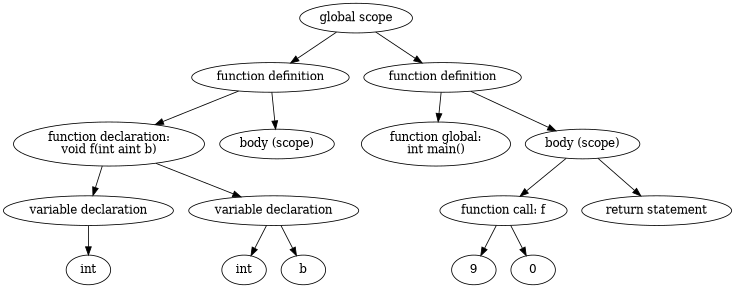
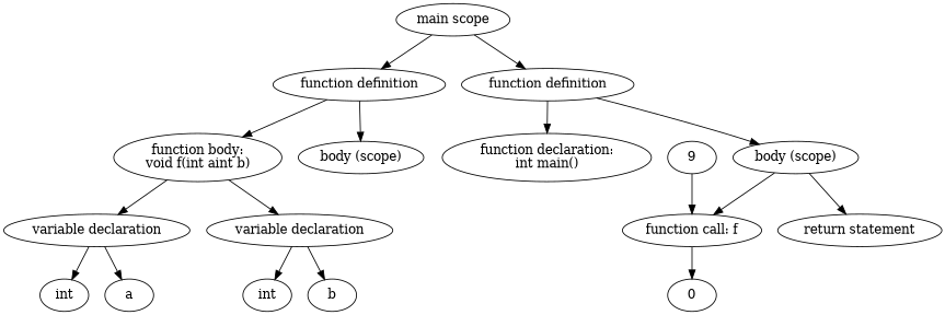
  digraph {
    n1 [label=int]
    n2 [label="variable declaration"]
-   n4 [label="function declaration:\nvoid f(int aint b)"]
+   n3 [label=a]
+   n4 [label="function body:\nvoid f(int aint b)"]
    n5 [label="variable declaration"]
    n6 [label=int]
    n7 [label=b]
    n8 [label="function definition"]
    n9 [label="body (scope)"]
-   n10 [label="global scope"]
+   n10 [label="main scope"]
    n11 [label="function definition"]
-   n12 [label="function global:\nint main()"]
+   n12 [label="function declaration:\nint main()"]
    n13 [label="body (scope)"]
    n14 [label="function call: f"]
    n15 [label="return statement"]
    n16 [label=9]
    n17 [label=0]
    n2 -> n1
+   n2 -> n3
    n4 -> n2
    n4 -> n5
    n5 -> n6
    n5 -> n7
    n8 -> n4
    n8 -> n9
    n10 -> n8
    n10 -> n11
    n11 -> n12
    n11 -> n13
    n13 -> n14
    n13 -> n15
-   n14 -> n16
+   n16 -> n14
    n14 -> n17
  }
